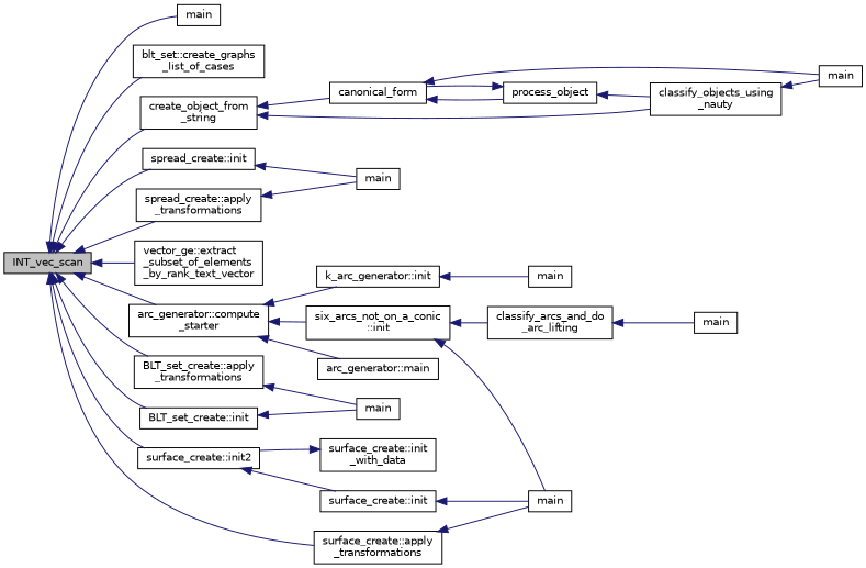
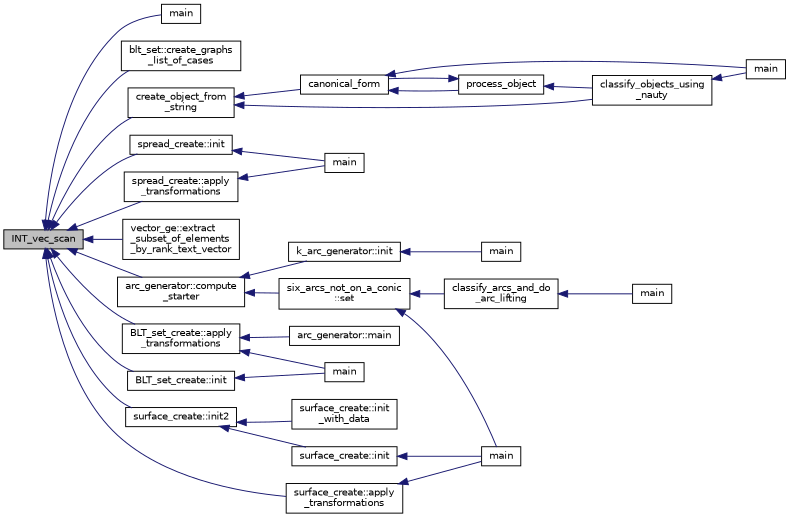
  digraph {
    rankdir=LR
    node [color=black fillcolor=white fontname=Helvetica fontsize=10 shape=record style=filled]
    edge [color=midnightblue dir=back fontname=Helvetica fontsize=10 labelfontname=Helvetica labelfontsize=10 style=solid]
    n1 [fillcolor=grey75 fontcolor=black height=0.2 label=INT_vec_scan width=0.4]
    n2 [height=0.2 label=main width=0.4]
    n3 [height=0.2 label="blt_set::create_graphs\l_list_of_cases" width=0.4]
    n4 [height=0.2 label="create_object_from\l_string" width=0.4]
    n5 [height=0.2 label="spread_create::init" width=0.4]
    n6 [height=0.2 label="spread_create::apply\l_transformations" width=0.4]
    n7 [height=0.2 label="vector_ge::extract\l_subset_of_elements\l_by_rank_text_vector" width=0.4]
    n8 [height=0.2 label="arc_generator::compute\l_starter" width=0.4]
    n9 [height=0.2 label="BLT_set_create::init" width=0.4]
    n10 [height=0.2 label="BLT_set_create::apply\l_transformations" width=0.4]
    n11 [height=0.2 label="surface_create::init2" width=0.4]
    n12 [height=0.2 label="surface_create::apply\l_transformations" width=0.4]
    n13 [height=0.2 label=canonical_form width=0.4]
    n14 [height=0.2 label="classify_objects_using\l_nauty" width=0.4]
    n15 [height=0.2 label=main width=0.4]
    n16 [height=0.2 label="arc_generator::main" width=0.4]
    n17 [height=0.2 label="k_arc_generator::init" width=0.4]
-   n18 [height=0.2 label="six_arcs_not_on_a_conic\l::init" width=0.4]
+   n18 [height=0.2 label="six_arcs_not_on_a_conic\l::set" width=0.4]
    n19 [height=0.2 label=main width=0.4]
    n20 [height=0.2 label="surface_create::init\l_with_data" width=0.4]
    n21 [height=0.2 label="surface_create::init" width=0.4]
    n22 [height=0.2 label=main width=0.4]
    n23 [height=0.2 label=main width=0.4]
    n24 [height=0.2 label=process_object width=0.4]
    n25 [height=0.2 label=main width=0.4]
    n26 [height=0.2 label="classify_arcs_and_do\l_arc_lifting" width=0.4]
    n27 [height=0.2 label=main width=0.4]
    n1 -> n2
    n1 -> n3
    n1 -> n4
    n1 -> n5
    n1 -> n6
    n1 -> n7
    n1 -> n8
    n1 -> n9
    n1 -> n10
    n1 -> n11
    n1 -> n12
    n4 -> n13
    n4 -> n14
    n5 -> n15
    n6 -> n15
-   n8 -> n16
+   n10 -> n16
    n8 -> n17
    n8 -> n18
    n9 -> n19
    n10 -> n19
-   n20 -> n11
+   n11 -> n20
    n11 -> n21
    n12 -> n22
    n13 -> n23
    n13 -> n24
    n14 -> n23
    n17 -> n25
    n18 -> n22
    n18 -> n26
    n21 -> n22
    n24 -> n13
    n24 -> n14
    n26 -> n27
  }
